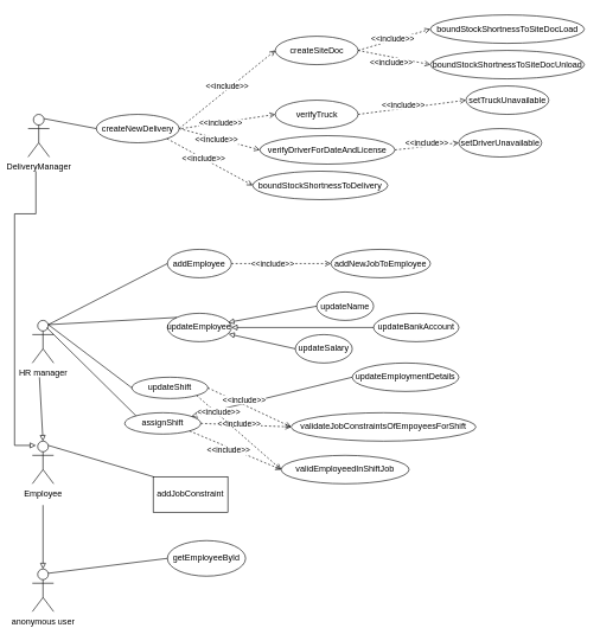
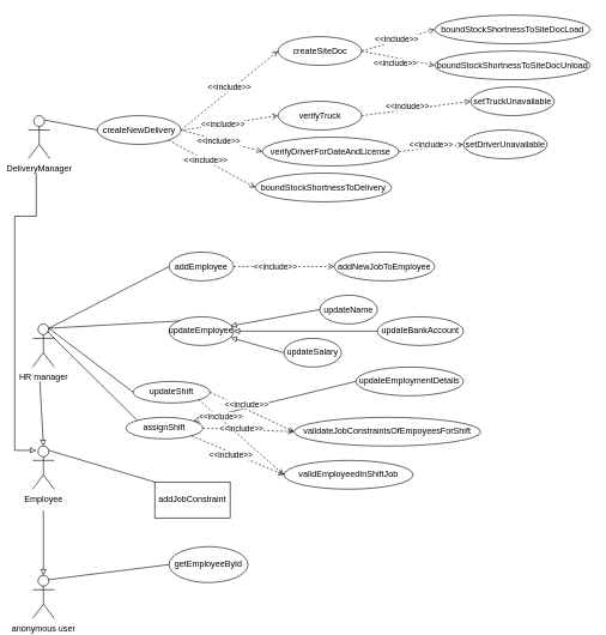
  <mxCell id="0" />
  <mxCell id="1" parent="0" />
  <mxCell id="2" value="HR manager" style="shape=umlActor;verticalLabelPosition=bottom;verticalAlign=top;html=1;outlineConnect=0;" vertex="1" parent="1"><mxGeometry x="45" y="450" width="30" height="60" as="geometry" /></mxCell>
  <mxCell id="3" value="addEmployee" style="ellipse;whiteSpace=wrap;html=1;" vertex="1" parent="1"><mxGeometry x="235" y="350" width="90" height="40" as="geometry" /></mxCell>
  <mxCell id="4" value="" style="endArrow=none;html=1;rounded=0;exitX=0.75;exitY=0.1;exitDx=0;exitDy=0;exitPerimeter=0;entryX=0;entryY=0.5;entryDx=0;entryDy=0;" edge="1" parent="1" source="2" target="3"><mxGeometry width="50" height="50" relative="1" as="geometry"><mxPoint x="395" y="570" as="sourcePoint" /><mxPoint x="435" y="520" as="targetPoint" /></mxGeometry></mxCell>
  <mxCell id="5" value="updateEmployee" style="ellipse;whiteSpace=wrap;html=1;" vertex="1" parent="1"><mxGeometry x="235" y="440" width="90" height="40" as="geometry" /></mxCell>
  <mxCell id="6" value="" style="endArrow=none;html=1;rounded=0;exitX=0.75;exitY=0.1;exitDx=0;exitDy=0;exitPerimeter=0;entryX=0;entryY=0;entryDx=0;entryDy=0;" edge="1" parent="1" source="2" target="5"><mxGeometry width="50" height="50" relative="1" as="geometry"><mxPoint x="385" y="570" as="sourcePoint" /><mxPoint x="435" y="520" as="targetPoint" /></mxGeometry></mxCell>
  <mxCell id="7" value="Employee" style="shape=umlActor;verticalLabelPosition=bottom;verticalAlign=top;html=1;outlineConnect=0;" vertex="1" parent="1"><mxGeometry x="45" y="620" width="30" height="60" as="geometry" /></mxCell>
  <mxCell id="8" value="addJobConstraint" style="whiteSpace=wrap;html=1;rounded=0;" vertex="1" parent="1"><mxGeometry x="215" y="670" width="105" height="50" as="geometry" /></mxCell>
  <mxCell id="9" value="" style="endArrow=block;html=1;rounded=0;endFill=0;entryX=0.5;entryY=0;entryDx=0;entryDy=0;entryPerimeter=0;" edge="1" parent="1" target="7"><mxGeometry width="50" height="50" relative="1" as="geometry"><mxPoint x="55" y="530" as="sourcePoint" /><mxPoint x="145" y="590" as="targetPoint" /></mxGeometry></mxCell>
  <mxCell id="10" value="" style="endArrow=none;html=1;rounded=0;exitX=0.75;exitY=0.1;exitDx=0;exitDy=0;exitPerimeter=0;entryX=0;entryY=0;entryDx=0;entryDy=0;" edge="1" parent="1" source="7" target="8"><mxGeometry width="50" height="50" relative="1" as="geometry"><mxPoint x="345" y="660" as="sourcePoint" /><mxPoint x="395" y="610" as="targetPoint" /></mxGeometry></mxCell>
  <mxCell id="11" value="anonymous user" style="shape=umlActor;verticalLabelPosition=bottom;verticalAlign=top;html=1;outlineConnect=0;" vertex="1" parent="1"><mxGeometry x="45" y="800" width="30" height="60" as="geometry" /></mxCell>
  <mxCell id="12" value="" style="endArrow=block;html=1;rounded=0;endFill=0;entryX=0.5;entryY=0;entryDx=0;entryDy=0;entryPerimeter=0;" edge="1" parent="1" target="11"><mxGeometry width="50" height="50" relative="1" as="geometry"><mxPoint x="60" y="710" as="sourcePoint" /><mxPoint x="140" y="760" as="targetPoint" /></mxGeometry></mxCell>
  <mxCell id="13" value="getEmployeeById" style="ellipse;whiteSpace=wrap;html=1;" vertex="1" parent="1"><mxGeometry x="235" y="760" width="110" height="50" as="geometry" /></mxCell>
  <mxCell id="14" value="" style="endArrow=none;html=1;rounded=0;exitX=0.75;exitY=0.1;exitDx=0;exitDy=0;exitPerimeter=0;entryX=0;entryY=0.5;entryDx=0;entryDy=0;" edge="1" parent="1" source="11" target="13"><mxGeometry width="50" height="50" relative="1" as="geometry"><mxPoint x="345" y="760" as="sourcePoint" /><mxPoint x="395" y="710" as="targetPoint" /></mxGeometry></mxCell>
  <mxCell id="15" value="addNewJobToEmployee" style="ellipse;whiteSpace=wrap;html=1;" vertex="1" parent="1"><mxGeometry x="465" y="350" width="140" height="40" as="geometry" /></mxCell>
  <mxCell id="16" value="" style="endArrow=open;dashed=1;html=1;rounded=0;entryX=0;entryY=0.5;entryDx=0;entryDy=0;exitX=1;exitY=0.5;exitDx=0;exitDy=0;endFill=0;" edge="1" parent="1" source="3" target="15"><mxGeometry width="50" height="50" relative="1" as="geometry"><mxPoint x="325" y="530" as="sourcePoint" /><mxPoint x="375" y="480" as="targetPoint" /></mxGeometry></mxCell>
  <mxCell id="17" value="&amp;lt;&amp;lt;include&amp;gt;&amp;gt;" style="edgeLabel;html=1;align=center;verticalAlign=middle;resizable=0;points=[];" vertex="1" connectable="0" parent="16"><mxGeometry x="-0.384" y="1" relative="1" as="geometry"><mxPoint x="14" as="offset" /></mxGeometry></mxCell>
  <mxCell id="18" value="updateName" style="ellipse;whiteSpace=wrap;html=1;" vertex="1" parent="1"><mxGeometry x="445" y="410" width="80" height="40" as="geometry" /></mxCell>
  <mxCell id="19" value="updateBankAccount" style="ellipse;whiteSpace=wrap;html=1;" vertex="1" parent="1"><mxGeometry x="525" y="440" width="120" height="40" as="geometry" /></mxCell>
- <mxCell id="20" value="updateSalary" style="ellipse;whiteSpace=wrap;html=1;" vertex="1" parent="1"><mxGeometry x="415" y="470" width="80" height="40" as="geometry" /></mxCell>
+ <mxCell id="20" value="updateSalary" style="ellipse;whiteSpace=wrap;html=1;" vertex="1" parent="1"><mxGeometry x="395" y="470" width="80" height="40" as="geometry" /></mxCell>
  <mxCell id="21" value="updateEmploymentDetails" style="ellipse;whiteSpace=wrap;html=1;" vertex="1" parent="1"><mxGeometry x="495" y="510" width="150" height="40" as="geometry" /></mxCell>
  <mxCell id="22" value="" style="endArrow=block;html=1;rounded=0;endFill=0;exitX=0;exitY=0.5;exitDx=0;exitDy=0;" edge="1" parent="1" source="21" target="26"><mxGeometry width="50" height="50" relative="1" as="geometry"><mxPoint x="45" y="480" as="sourcePoint" /><mxPoint x="50" y="570" as="targetPoint" /></mxGeometry></mxCell>
  <mxCell id="23" value="" style="endArrow=block;html=1;rounded=0;endFill=0;entryX=0.956;entryY=0.729;entryDx=0;entryDy=0;exitX=0;exitY=0.5;exitDx=0;exitDy=0;entryPerimeter=0;" edge="1" parent="1" source="20" target="5"><mxGeometry width="50" height="50" relative="1" as="geometry"><mxPoint x="445" y="590" as="sourcePoint" /><mxPoint x="321.658" y="484.214" as="targetPoint" /></mxGeometry></mxCell>
  <mxCell id="24" value="" style="endArrow=block;html=1;rounded=0;endFill=0;entryX=1;entryY=0.5;entryDx=0;entryDy=0;exitX=0;exitY=0.5;exitDx=0;exitDy=0;" edge="1" parent="1" source="19" target="5"><mxGeometry width="50" height="50" relative="1" as="geometry"><mxPoint x="445" y="540" as="sourcePoint" /><mxPoint x="331.04" y="479.16" as="targetPoint" /></mxGeometry></mxCell>
  <mxCell id="25" value="" style="endArrow=block;html=1;rounded=0;endFill=0;entryX=0.949;entryY=0.32;entryDx=0;entryDy=0;exitX=0;exitY=0.5;exitDx=0;exitDy=0;entryPerimeter=0;" edge="1" parent="1" source="18" target="5"><mxGeometry width="50" height="50" relative="1" as="geometry"><mxPoint x="455" y="490" as="sourcePoint" /><mxPoint x="335" y="470" as="targetPoint" /></mxGeometry></mxCell>
  <mxCell id="26" value="assignShift" style="ellipse;whiteSpace=wrap;html=1;" vertex="1" parent="1"><mxGeometry x="175" y="580" width="107" height="30" as="geometry" /></mxCell>
  <mxCell id="27" value="updateShift" style="ellipse;whiteSpace=wrap;html=1;" vertex="1" parent="1"><mxGeometry x="185" y="530" width="107" height="30" as="geometry" /></mxCell>
  <mxCell id="28" value="" style="endArrow=none;html=1;rounded=0;exitX=0.75;exitY=0.1;exitDx=0;exitDy=0;exitPerimeter=0;entryX=0;entryY=0.5;entryDx=0;entryDy=0;" edge="1" parent="1" source="2" target="27"><mxGeometry width="50" height="50" relative="1" as="geometry"><mxPoint x="77.5" y="466" as="sourcePoint" /><mxPoint x="278.342" y="515.786" as="targetPoint" /></mxGeometry></mxCell>
  <mxCell id="29" value="" style="endArrow=none;html=1;rounded=0;entryX=0;entryY=0;entryDx=0;entryDy=0;" edge="1" parent="1" target="26"><mxGeometry width="50" height="50" relative="1" as="geometry"><mxPoint x="65" y="460" as="sourcePoint" /><mxPoint x="248" y="585" as="targetPoint" /></mxGeometry></mxCell>
  <mxCell id="30" value="DeliveryManager" style="shape=umlActor;verticalLabelPosition=bottom;verticalAlign=top;html=1;outlineConnect=0;" vertex="1" parent="1"><mxGeometry x="39" y="160" width="30" height="60" as="geometry" /></mxCell>
  <mxCell id="31" value="createNewDelivery" style="ellipse;whiteSpace=wrap;html=1;" vertex="1" parent="1"><mxGeometry x="135" y="160" width="116.5" height="40" as="geometry" /></mxCell>
  <mxCell id="32" value="createSiteDoc" style="ellipse;whiteSpace=wrap;html=1;" vertex="1" parent="1"><mxGeometry x="386.75" y="50" width="116.5" height="40" as="geometry" /></mxCell>
  <mxCell id="33" value="verifyTruck" style="ellipse;whiteSpace=wrap;html=1;" vertex="1" parent="1"><mxGeometry x="386.75" y="140" width="116.5" height="40" as="geometry" /></mxCell>
  <mxCell id="34" value="setTruckUnavailable" style="ellipse;whiteSpace=wrap;html=1;" vertex="1" parent="1"><mxGeometry x="655" y="120" width="116.5" height="40" as="geometry" /></mxCell>
  <mxCell id="35" value="verifyDriverForDateAndLicense" style="ellipse;whiteSpace=wrap;html=1;" vertex="1" parent="1"><mxGeometry x="365" y="190" width="190" height="40" as="geometry" /></mxCell>
  <mxCell id="36" value="setDriverUnavailable" style="ellipse;whiteSpace=wrap;html=1;" vertex="1" parent="1"><mxGeometry x="645" y="180" width="116.5" height="40" as="geometry" /></mxCell>
  <mxCell id="37" value="boundStockShortnessToDelivery" style="ellipse;whiteSpace=wrap;html=1;" vertex="1" parent="1"><mxGeometry x="355" y="240" width="190" height="40" as="geometry" /></mxCell>
  <mxCell id="38" value="boundStockShortnessToSiteDocLoad" style="ellipse;whiteSpace=wrap;html=1;" vertex="1" parent="1"><mxGeometry x="605" y="20" width="216.5" height="40" as="geometry" /></mxCell>
  <mxCell id="39" value="boundStockShortnessToSiteDocUnload" style="ellipse;whiteSpace=wrap;html=1;" vertex="1" parent="1"><mxGeometry x="605" y="70" width="216.5" height="40" as="geometry" /></mxCell>
  <mxCell id="40" value="" style="endArrow=none;html=1;rounded=0;exitX=0.75;exitY=0.1;exitDx=0;exitDy=0;exitPerimeter=0;entryX=0;entryY=0.5;entryDx=0;entryDy=0;" edge="1" parent="1" source="30" target="31"><mxGeometry width="50" height="50" relative="1" as="geometry"><mxPoint x="315" y="270" as="sourcePoint" /><mxPoint x="365" y="220" as="targetPoint" /></mxGeometry></mxCell>
  <mxCell id="41" value="" style="endArrow=open;dashed=1;html=1;rounded=0;entryX=0;entryY=0.5;entryDx=0;entryDy=0;exitX=1;exitY=0.5;exitDx=0;exitDy=0;endFill=0;" edge="1" parent="1" source="31" target="32"><mxGeometry width="50" height="50" relative="1" as="geometry"><mxPoint x="335" y="380" as="sourcePoint" /><mxPoint x="475" y="380" as="targetPoint" /></mxGeometry></mxCell>
  <mxCell id="42" value="&amp;lt;&amp;lt;include&amp;gt;&amp;gt;" style="edgeLabel;html=1;align=center;verticalAlign=middle;resizable=0;points=[];" vertex="1" connectable="0" parent="41"><mxGeometry x="-0.384" y="1" relative="1" as="geometry"><mxPoint x="26" y="-26" as="offset" /></mxGeometry></mxCell>
  <mxCell id="43" value="" style="endArrow=open;dashed=1;html=1;rounded=0;entryX=0;entryY=0.5;entryDx=0;entryDy=0;endFill=0;" edge="1" parent="1" target="33"><mxGeometry width="50" height="50" relative="1" as="geometry"><mxPoint x="255" y="180" as="sourcePoint" /><mxPoint x="396.75" y="80" as="targetPoint" /></mxGeometry></mxCell>
  <mxCell id="44" value="&amp;lt;&amp;lt;include&amp;gt;&amp;gt;" style="edgeLabel;html=1;align=center;verticalAlign=middle;resizable=0;points=[];" vertex="1" connectable="0" parent="43"><mxGeometry x="-0.384" y="1" relative="1" as="geometry"><mxPoint x="14" as="offset" /></mxGeometry></mxCell>
  <mxCell id="45" value="" style="endArrow=open;dashed=1;html=1;rounded=0;entryX=0;entryY=0.5;entryDx=0;entryDy=0;endFill=0;exitX=1;exitY=0.5;exitDx=0;exitDy=0;" edge="1" parent="1" source="31" target="35"><mxGeometry width="50" height="50" relative="1" as="geometry"><mxPoint x="265" y="190" as="sourcePoint" /><mxPoint x="396.75" y="170" as="targetPoint" /></mxGeometry></mxCell>
  <mxCell id="46" value="&amp;lt;&amp;lt;include&amp;gt;&amp;gt;" style="edgeLabel;html=1;align=center;verticalAlign=middle;resizable=0;points=[];" vertex="1" connectable="0" parent="45"><mxGeometry x="-0.384" y="1" relative="1" as="geometry"><mxPoint x="17" y="7" as="offset" /></mxGeometry></mxCell>
  <mxCell id="47" value="" style="endArrow=open;dashed=1;html=1;rounded=0;entryX=0;entryY=0.5;entryDx=0;entryDy=0;endFill=0;exitX=1;exitY=1;exitDx=0;exitDy=0;" edge="1" parent="1" source="31" target="37"><mxGeometry width="50" height="50" relative="1" as="geometry"><mxPoint x="261.5" y="190" as="sourcePoint" /><mxPoint x="375" y="220" as="targetPoint" /></mxGeometry></mxCell>
  <mxCell id="48" value="&amp;lt;&amp;lt;include&amp;gt;&amp;gt;" style="edgeLabel;html=1;align=center;verticalAlign=middle;resizable=0;points=[];" vertex="1" connectable="0" parent="47"><mxGeometry x="-0.384" y="1" relative="1" as="geometry"><mxPoint x="14" y="8" as="offset" /></mxGeometry></mxCell>
  <mxCell id="49" value="" style="endArrow=open;dashed=1;html=1;rounded=0;entryX=0;entryY=0.5;entryDx=0;entryDy=0;exitX=1;exitY=0.5;exitDx=0;exitDy=0;endFill=0;" edge="1" parent="1" source="32" target="38"><mxGeometry width="50" height="50" relative="1" as="geometry"><mxPoint x="261.5" y="190" as="sourcePoint" /><mxPoint x="396.75" y="80" as="targetPoint" /></mxGeometry></mxCell>
  <mxCell id="50" value="&amp;lt;&amp;lt;include&amp;gt;&amp;gt;" style="edgeLabel;html=1;align=center;verticalAlign=middle;resizable=0;points=[];" vertex="1" connectable="0" parent="49"><mxGeometry x="-0.384" y="1" relative="1" as="geometry"><mxPoint x="17" y="-6" as="offset" /></mxGeometry></mxCell>
  <mxCell id="51" value="" style="endArrow=open;dashed=1;html=1;rounded=0;entryX=0;entryY=0.5;entryDx=0;entryDy=0;exitX=1;exitY=0.5;exitDx=0;exitDy=0;endFill=0;" edge="1" parent="1" source="32" target="39"><mxGeometry width="50" height="50" relative="1" as="geometry"><mxPoint x="513.25" y="80" as="sourcePoint" /><mxPoint x="615" y="50" as="targetPoint" /></mxGeometry></mxCell>
  <mxCell id="52" value="&amp;lt;&amp;lt;include&amp;gt;&amp;gt;" style="edgeLabel;html=1;align=center;verticalAlign=middle;resizable=0;points=[];" vertex="1" connectable="0" parent="51"><mxGeometry x="-0.384" y="1" relative="1" as="geometry"><mxPoint x="15" y="11" as="offset" /></mxGeometry></mxCell>
  <mxCell id="53" value="" style="endArrow=open;dashed=1;html=1;rounded=0;entryX=0;entryY=0.5;entryDx=0;entryDy=0;exitX=1;exitY=0.5;exitDx=0;exitDy=0;endFill=0;" edge="1" parent="1" source="33" target="34"><mxGeometry width="50" height="50" relative="1" as="geometry"><mxPoint x="513.25" y="80" as="sourcePoint" /><mxPoint x="615" y="50" as="targetPoint" /></mxGeometry></mxCell>
  <mxCell id="54" value="&amp;lt;&amp;lt;include&amp;gt;&amp;gt;" style="edgeLabel;html=1;align=center;verticalAlign=middle;resizable=0;points=[];" vertex="1" connectable="0" parent="53"><mxGeometry x="-0.384" y="1" relative="1" as="geometry"><mxPoint x="17" y="-6" as="offset" /></mxGeometry></mxCell>
  <mxCell id="55" value="" style="endArrow=open;dashed=1;html=1;rounded=0;entryX=0;entryY=0.5;entryDx=0;entryDy=0;exitX=1;exitY=0.5;exitDx=0;exitDy=0;endFill=0;" edge="1" parent="1" source="35" target="36"><mxGeometry width="50" height="50" relative="1" as="geometry"><mxPoint x="513.25" y="170" as="sourcePoint" /><mxPoint x="665" y="150" as="targetPoint" /></mxGeometry></mxCell>
  <mxCell id="56" value="&amp;lt;&amp;lt;include&amp;gt;&amp;gt;" style="edgeLabel;html=1;align=center;verticalAlign=middle;resizable=0;points=[];" vertex="1" connectable="0" parent="55"><mxGeometry x="-0.384" y="1" relative="1" as="geometry"><mxPoint x="17" y="-6" as="offset" /></mxGeometry></mxCell>
  <mxCell id="57" value="validateJobConstraintsOfEmpoyeesForShift" style="ellipse;whiteSpace=wrap;html=1;" vertex="1" parent="1"><mxGeometry x="409" y="580" width="260" height="40" as="geometry" /></mxCell>
  <mxCell id="58" value="" style="endArrow=open;dashed=1;html=1;rounded=0;entryX=0;entryY=0.5;entryDx=0;entryDy=0;exitX=1;exitY=0.5;exitDx=0;exitDy=0;endFill=0;" edge="1" parent="1" source="26" target="57"><mxGeometry width="50" height="50" relative="1" as="geometry"><mxPoint x="335" y="380" as="sourcePoint" /><mxPoint x="475" y="380" as="targetPoint" /></mxGeometry></mxCell>
  <mxCell id="59" value="&amp;lt;&amp;lt;include&amp;gt;&amp;gt;" style="edgeLabel;html=1;align=center;verticalAlign=middle;resizable=0;points=[];" vertex="1" connectable="0" parent="58"><mxGeometry x="-0.384" y="1" relative="1" as="geometry"><mxPoint x="14" as="offset" /></mxGeometry></mxCell>
  <mxCell id="60" value="validEmployeedInShiftJob" style="ellipse;whiteSpace=wrap;html=1;" vertex="1" parent="1"><mxGeometry x="395" y="640" width="180" height="40" as="geometry" /></mxCell>
  <mxCell id="61" value="" style="endArrow=open;dashed=1;html=1;rounded=0;entryX=0;entryY=0.5;entryDx=0;entryDy=0;exitX=1;exitY=1;exitDx=0;exitDy=0;endFill=0;" edge="1" parent="1" source="26" target="60"><mxGeometry width="50" height="50" relative="1" as="geometry"><mxPoint x="327" y="585" as="sourcePoint" /><mxPoint x="419" y="610" as="targetPoint" /></mxGeometry></mxCell>
  <mxCell id="62" value="&amp;lt;&amp;lt;include&amp;gt;&amp;gt;" style="edgeLabel;html=1;align=center;verticalAlign=middle;resizable=0;points=[];" vertex="1" connectable="0" parent="61"><mxGeometry x="-0.384" y="1" relative="1" as="geometry"><mxPoint x="14" y="11" as="offset" /></mxGeometry></mxCell>
  <mxCell id="63" value="" style="endArrow=open;dashed=1;html=1;rounded=0;entryX=0;entryY=0.5;entryDx=0;entryDy=0;exitX=1;exitY=0.5;exitDx=0;exitDy=0;endFill=0;" edge="1" parent="1" source="27" target="57"><mxGeometry width="50" height="50" relative="1" as="geometry"><mxPoint x="292" y="605" as="sourcePoint" /><mxPoint x="419" y="610" as="targetPoint" /></mxGeometry></mxCell>
  <mxCell id="64" value="&amp;lt;&amp;lt;include&amp;gt;&amp;gt;" style="edgeLabel;html=1;align=center;verticalAlign=middle;resizable=0;points=[];" vertex="1" connectable="0" parent="63"><mxGeometry x="-0.384" y="1" relative="1" as="geometry"><mxPoint x="14" as="offset" /></mxGeometry></mxCell>
  <mxCell id="65" value="" style="endArrow=open;dashed=1;html=1;rounded=0;entryX=0;entryY=0.5;entryDx=0;entryDy=0;exitX=1;exitY=1;exitDx=0;exitDy=0;endFill=0;" edge="1" parent="1" source="27" target="60"><mxGeometry width="50" height="50" relative="1" as="geometry"><mxPoint x="298" y="600" as="sourcePoint" /><mxPoint x="415" y="655" as="targetPoint" /></mxGeometry></mxCell>
  <mxCell id="66" value="&amp;lt;&amp;lt;include&amp;gt;&amp;gt;" style="edgeLabel;html=1;align=center;verticalAlign=middle;resizable=0;points=[];" vertex="1" connectable="0" parent="65"><mxGeometry x="-0.384" y="1" relative="1" as="geometry"><mxPoint x="-7" y="-9" as="offset" /></mxGeometry></mxCell>
  <mxCell id="67" value="" style="endArrow=block;html=1;rounded=0;endFill=0;" edge="1" parent="1"><mxGeometry width="50" height="50" relative="1" as="geometry"><mxPoint x="50" y="240" as="sourcePoint" /><mxPoint x="50" y="626" as="targetPoint" /><Array as="points"><mxPoint x="50" y="300" /><mxPoint x="20" y="300" /><mxPoint x="20" y="626" /></Array></mxGeometry></mxCell>
